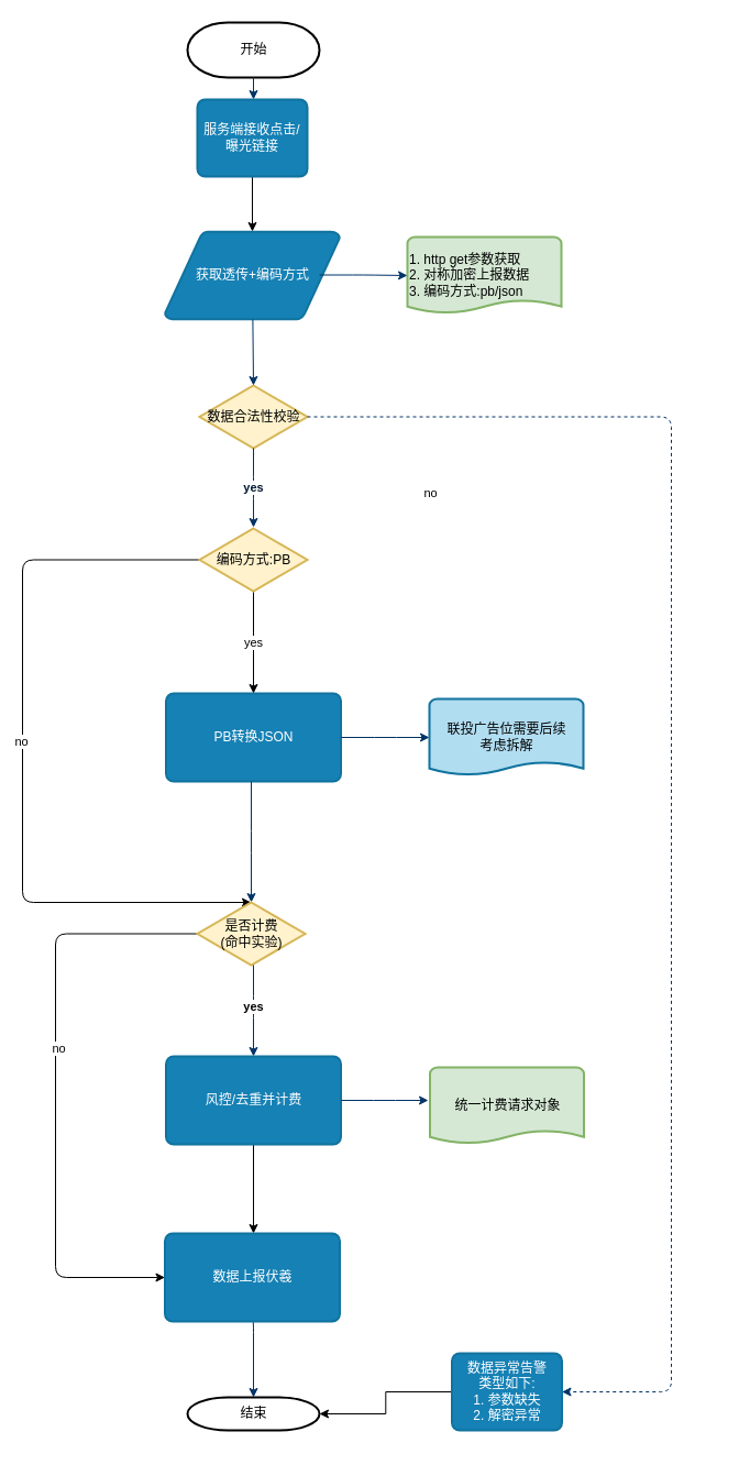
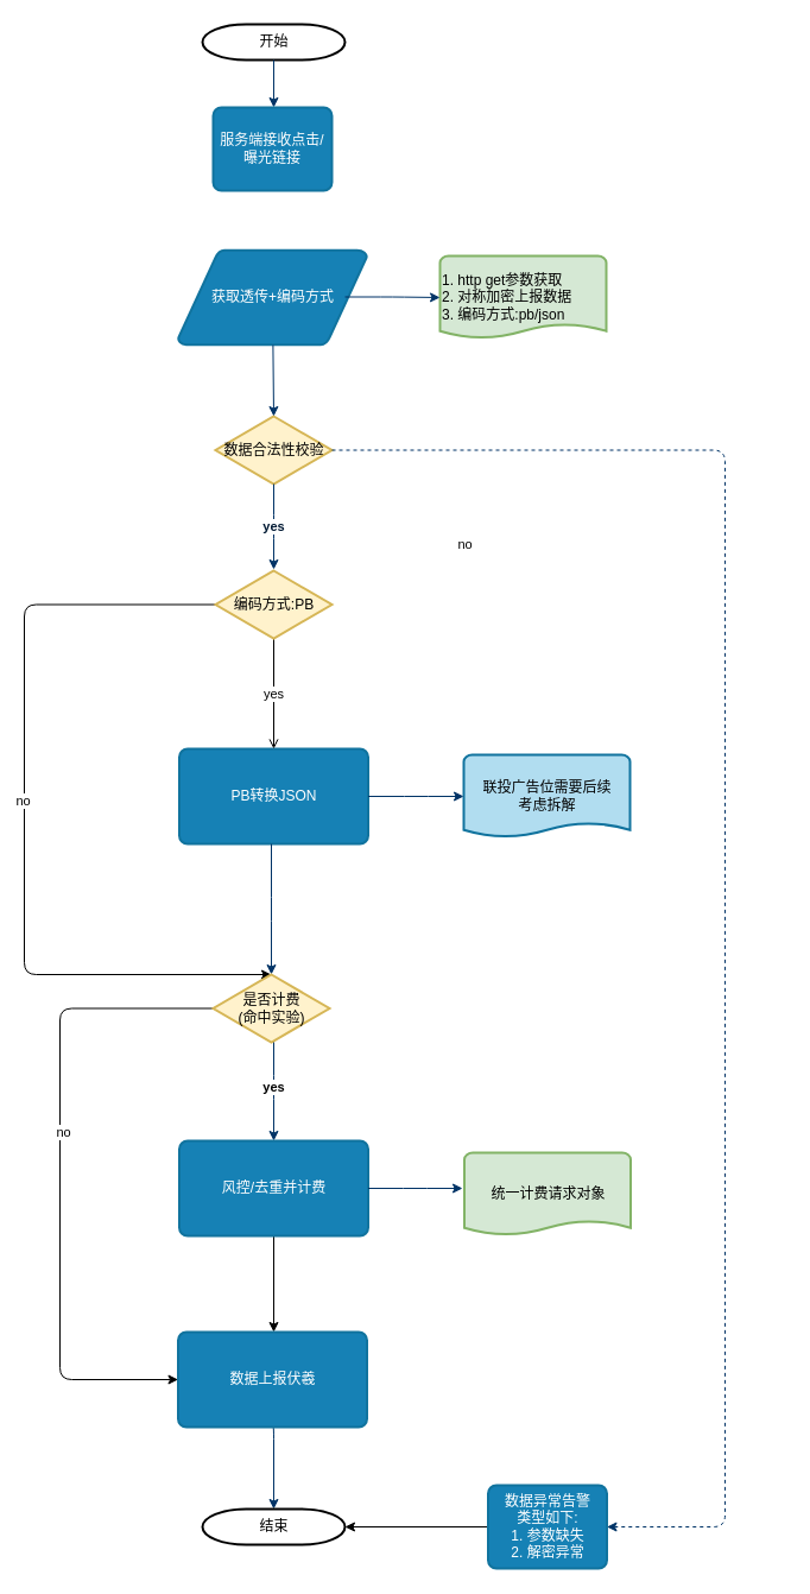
  <mxCell id="0" />
  <mxCell id="1" parent="0" />
- <mxCell id="2" value="开始" style="shape=mxgraph.flowchart.terminator;strokeWidth=2;gradientColor=none;gradientDirection=north;fontStyle=0;html=1;" parent="1" vertex="1"><mxGeometry x="170" y="20" width="120" height="50" as="geometry" /></mxCell>
+ <mxCell id="2" value="开始" style="shape=mxgraph.flowchart.terminator;strokeWidth=2;gradientColor=none;gradientDirection=north;fontStyle=0;html=1;" parent="1" vertex="1"><mxGeometry x="170" y="20" width="120" height="30" as="geometry" /></mxCell>
  <mxCell id="3" value="PB转换JSON" style="rounded=1;whiteSpace=wrap;html=1;absoluteArcSize=1;arcSize=14;strokeWidth=2;fillColor=#1681B5;fontColor=#FFFFFF;strokeColor=#10739E;" parent="1" vertex="1"><mxGeometry x="150.5" y="630" width="159" height="80" as="geometry" /></mxCell>
  <mxCell id="4" value="获取透传+编码方式" style="shape=mxgraph.flowchart.data;strokeWidth=2;gradientDirection=north;fontStyle=0;html=1;strokeColor=#10739e;fillColor=#1681B5;fontColor=#FFFFFF;" parent="1" vertex="1"><mxGeometry x="149.5" y="210" width="159" height="80" as="geometry" /></mxCell>
  <mxCell id="5" value="数据合法性校验" style="shape=mxgraph.flowchart.decision;strokeWidth=2;gradientDirection=north;fontStyle=0;html=1;strokeColor=#d6b656;fillColor=#fff2cc;" parent="1" vertex="1"><mxGeometry x="181" y="350" width="98" height="57" as="geometry" /></mxCell>
  <mxCell id="6" style="fontStyle=1;strokeColor=#003366;strokeWidth=1;html=1;" parent="1" source="2" edge="1"><mxGeometry relative="1" as="geometry"><mxPoint x="230" y="90" as="targetPoint" /></mxGeometry></mxCell>
  <mxCell id="7" style="entryX=0.5;entryY=0;entryPerimeter=0;fontStyle=1;strokeColor=#003366;strokeWidth=1;html=1;" parent="1" source="4" target="5" edge="1"><mxGeometry relative="1" as="geometry" /></mxCell>
  <mxCell id="8" value="" style="edgeStyle=elbowEdgeStyle;elbow=horizontal;exitX=1;exitY=0.5;exitPerimeter=0;fontStyle=1;strokeColor=#003366;strokeWidth=1;html=1;entryX=1;entryY=0.5;entryDx=0;entryDy=0;dashed=1;" parent="1" source="5" target="27" edge="1"><mxGeometry x="381" y="28.5" width="100" height="100" as="geometry"><mxPoint x="660" y="407" as="sourcePoint" /><mxPoint x="510" y="940" as="targetPoint" /><Array as="points"><mxPoint x="610" y="930" /><mxPoint x="640" y="920" /><mxPoint x="570" y="930" /><mxPoint x="660" y="780" /><mxPoint x="400" y="930" /><mxPoint x="630" y="780" /></Array></mxGeometry></mxCell>
  <mxCell id="9" value="no" style="edgeLabel;html=1;align=center;verticalAlign=middle;resizable=0;points=[];" vertex="1" connectable="0" parent="8"><mxGeometry relative="1" as="geometry"><mxPoint x="-220" y="-259" as="offset" /></mxGeometry></mxCell>
  <mxCell id="10" value="yes" style="edgeStyle=elbowEdgeStyle;elbow=horizontal;fontColor=#001933;fontStyle=1;strokeColor=#003366;strokeWidth=1;html=1;" parent="1" source="5" edge="1"><mxGeometry width="100" height="100" as="geometry"><mxPoint y="60" as="sourcePoint" x="-90" /><mxPoint x="230" y="479" as="targetPoint" /></mxGeometry></mxCell>
  <mxCell id="11" value="联投广告位需要后续&lt;br&gt;考虑拆解" style="shape=mxgraph.flowchart.document;strokeWidth=2;gradientDirection=north;fontStyle=0;html=1;fillColor=#b1ddf0;strokeColor=#10739e;" parent="1" vertex="1"><mxGeometry x="390" y="635" width="140" height="70" as="geometry" /></mxCell>
  <mxCell id="12" value="" style="edgeStyle=elbowEdgeStyle;elbow=horizontal;fontStyle=1;strokeColor=#003366;strokeWidth=1;html=1;exitX=1;exitY=0.5;exitDx=0;exitDy=0;" parent="1" target="11" edge="1" source="3"><mxGeometry y="160" width="100" height="100" as="geometry"><mxPoint x="330" y="670" as="sourcePoint" /><mxPoint x="10" y="120" as="targetPoint" /></mxGeometry></mxCell>
  <mxCell id="13" value="" style="edgeStyle=elbowEdgeStyle;elbow=horizontal;fontStyle=1;strokeColor=#003366;strokeWidth=1;html=1;entryX=0.5;entryY=0;entryDx=0;entryDy=0;entryPerimeter=0;" parent="1" source="3" target="34" edge="1"><mxGeometry y="200" width="100" height="100" as="geometry"><mxPoint y="260" as="sourcePoint" x="-90" /><mxPoint x="230" y="800" as="targetPoint" /></mxGeometry></mxCell>
  <mxCell id="14" value="yes" style="edgeStyle=elbowEdgeStyle;elbow=horizontal;fontStyle=1;strokeColor=#003366;strokeWidth=1;html=1;entryX=0.5;entryY=0;entryDx=0;entryDy=0;" parent="1" edge="1"><mxGeometry y="200" width="100" height="100" as="geometry"><mxPoint x="230" y="870" as="sourcePoint" /><mxPoint x="230" y="960" as="targetPoint" /></mxGeometry></mxCell>
  <mxCell id="15" value="" style="edgeStyle=elbowEdgeStyle;elbow=horizontal;exitX=0.5;exitY=1;fontStyle=1;strokeColor=#003366;strokeWidth=1;html=1;exitDx=0;exitDy=0;entryX=0.5;entryY=0;entryDx=0;entryDy=0;entryPerimeter=0;" parent="1" source="21" edge="1" target="16"><mxGeometry x="-15" y="199" width="100" height="100" as="geometry"><mxPoint x="230" y="1040" as="sourcePoint" /><mxPoint x="230" y="1120" as="targetPoint" /></mxGeometry></mxCell>
  <mxCell id="16" value="结束" style="shape=mxgraph.flowchart.terminator;strokeWidth=2;gradientColor=none;gradientDirection=north;fontStyle=0;html=1;" parent="1" vertex="1"><mxGeometry x="170" y="1270" width="120" height="30" as="geometry" /></mxCell>
  <mxCell id="17" style="edgeStyle=elbowEdgeStyle;rounded=1;orthogonalLoop=1;jettySize=auto;html=1;" edge="1" parent="1" source="18" target="21"><mxGeometry relative="1" as="geometry" /></mxCell>
  <mxCell id="18" value="风控/去重并计费" style="rounded=1;whiteSpace=wrap;html=1;absoluteArcSize=1;arcSize=14;strokeWidth=2;fillColor=#1681B5;fontColor=#FFFFFF;strokeColor=#10739E;" parent="1" vertex="1"><mxGeometry x="150.5" y="960" width="159" height="80" as="geometry" /></mxCell>
- <mxCell id="19" value="" style="edgeStyle=orthogonalEdgeStyle;rounded=0;orthogonalLoop=1;jettySize=auto;html=1;exitX=0.5;exitY=1;exitDx=0;exitDy=0;" parent="1" source="20" target="4" edge="1"><mxGeometry relative="1" as="geometry"><mxPoint x="230" y="185" as="sourcePoint" /></mxGeometry></mxCell>
  <mxCell id="20" value="&lt;span&gt;服务端接收点击/曝光链接&lt;/span&gt;" style="rounded=1;whiteSpace=wrap;html=1;absoluteArcSize=1;arcSize=14;strokeWidth=2;fillColor=#1681B5;fontColor=#FFFFFF;strokeColor=#10739E;" parent="1" vertex="1"><mxGeometry x="179" y="90" width="100" height="70" as="geometry" /></mxCell>
  <mxCell id="21" value="数据上报伏羲" style="rounded=1;whiteSpace=wrap;html=1;absoluteArcSize=1;arcSize=14;strokeWidth=2;fillColor=#1681B5;fontColor=#FFFFFF;strokeColor=#10739E;" parent="1" vertex="1"><mxGeometry x="149.5" y="1121" width="159" height="80" as="geometry" /></mxCell>
  <mxCell id="22" value="统一计费请求对象" style="shape=mxgraph.flowchart.document;strokeWidth=2;gradientDirection=north;fontStyle=0;html=1;strokeColor=#82b366;fillColor=#d5e8d4;" parent="1" vertex="1"><mxGeometry x="390.5" y="970" width="140" height="70" as="geometry" /></mxCell>
  <mxCell id="23" value="" style="edgeStyle=elbowEdgeStyle;elbow=horizontal;fontStyle=1;strokeColor=#003366;strokeWidth=1;html=1;exitX=1;exitY=0.5;exitDx=0;exitDy=0;" parent="1" edge="1" source="18"><mxGeometry x="-1" y="379.5" width="100" height="100" as="geometry"><mxPoint x="309" y="889.5" as="sourcePoint" /><mxPoint x="389" y="1000" as="targetPoint" /><Array as="points"><mxPoint x="349" y="1179.5" /></Array></mxGeometry></mxCell>
  <mxCell id="24" value="1. http get参数获取&lt;br&gt;2. 对称加密上报数据&lt;br&gt;3. 编码方式:pb/json" style="shape=mxgraph.flowchart.document;strokeWidth=2;gradientDirection=north;fontStyle=0;html=1;strokeColor=#82b366;fillColor=#d5e8d4;align=left;" vertex="1" parent="1"><mxGeometry x="370" y="215" width="140" height="70" as="geometry" /></mxCell>
  <mxCell id="25" value="" style="edgeStyle=elbowEdgeStyle;elbow=horizontal;fontStyle=1;strokeColor=#003366;strokeWidth=1;html=1;entryX=0;entryY=0.5;entryDx=0;entryDy=0;entryPerimeter=0;" edge="1" parent="1" target="24"><mxGeometry x="-20" y="-260.5" width="100" height="100" as="geometry"><mxPoint x="290" y="249.5" as="sourcePoint" /><mxPoint x="370" y="249.5" as="targetPoint" /></mxGeometry></mxCell>
  <mxCell id="26" style="edgeStyle=orthogonalEdgeStyle;rounded=0;orthogonalLoop=1;jettySize=auto;html=1;entryX=1;entryY=0.5;entryDx=0;entryDy=0;entryPerimeter=0;" edge="1" parent="1" source="27" target="16"><mxGeometry relative="1" as="geometry" /></mxCell>
- <mxCell id="27" value="数据异常告警&lt;br&gt;类型如下:&lt;br&gt;1. 参数缺失&lt;br&gt;2. 解密异常" style="rounded=1;whiteSpace=wrap;html=1;absoluteArcSize=1;arcSize=14;strokeWidth=2;fillColor=#1681B5;fontColor=#FFFFFF;strokeColor=#10739E;" vertex="1" parent="1"><mxGeometry x="410.5" y="1230" width="100" height="70" as="geometry" /></mxCell>
- <mxCell id="28" value="yes" style="edgeStyle=orthogonalEdgeStyle;rounded=0;orthogonalLoop=1;jettySize=auto;html=1;" edge="1" parent="1" source="31" target="3"><mxGeometry relative="1" as="geometry" /></mxCell>
+ <mxCell id="27" value="数据异常告警&lt;br&gt;类型如下:&lt;br&gt;1. 参数缺失&lt;br&gt;2. 解密异常" style="rounded=1;whiteSpace=wrap;html=1;absoluteArcSize=1;arcSize=14;strokeWidth=2;fillColor=#1681B5;fontColor=#FFFFFF;strokeColor=#10739E;" vertex="1" parent="1"><mxGeometry x="410.5" y="1250" width="100" height="70" as="geometry" /></mxCell>
+ <mxCell id="28" value="yes" style="edgeStyle=orthogonalEdgeStyle;rounded=0;orthogonalLoop=1;jettySize=auto;html=1;endArrow=open;" edge="1" parent="1" source="31" target="3"><mxGeometry relative="1" as="geometry" /></mxCell>
  <mxCell id="29" style="edgeStyle=elbowEdgeStyle;orthogonalLoop=1;jettySize=auto;html=1;rounded=1;entryX=0.5;entryY=0;entryDx=0;entryDy=0;entryPerimeter=0;" edge="1" parent="1" source="31" target="34"><mxGeometry relative="1" as="geometry"><mxPoint x="181" y="780" as="targetPoint" /><Array as="points"><mxPoint x="20" y="680" /></Array></mxGeometry></mxCell>
  <mxCell id="30" value="no" style="edgeLabel;html=1;align=center;verticalAlign=middle;resizable=0;points=[];" vertex="1" connectable="0" parent="29"><mxGeometry x="-0.046" y="-2" relative="1" as="geometry"><mxPoint y="1" as="offset" /></mxGeometry></mxCell>
  <mxCell id="31" value="编码方式:PB" style="shape=mxgraph.flowchart.decision;strokeWidth=2;gradientDirection=north;fontStyle=0;html=1;strokeColor=#d6b656;fillColor=#fff2cc;" vertex="1" parent="1"><mxGeometry x="181" y="480" width="98" height="57" as="geometry" /></mxCell>
  <mxCell id="32" style="edgeStyle=elbowEdgeStyle;rounded=1;orthogonalLoop=1;jettySize=auto;html=1;" edge="1" parent="1" source="34" target="21"><mxGeometry relative="1" as="geometry"><Array as="points"><mxPoint x="50" y="1000" /></Array></mxGeometry></mxCell>
  <mxCell id="33" value="no" style="edgeLabel;html=1;align=center;verticalAlign=middle;resizable=0;points=[];" vertex="1" connectable="0" parent="32"><mxGeometry x="-0.144" y="2" relative="1" as="geometry"><mxPoint y="1" as="offset" /></mxGeometry></mxCell>
  <mxCell id="34" value="是否计费&lt;br&gt;(命中实验)" style="shape=mxgraph.flowchart.decision;strokeWidth=2;gradientDirection=north;fontStyle=0;html=1;strokeColor=#d6b656;fillColor=#fff2cc;" vertex="1" parent="1"><mxGeometry x="179" y="820" width="98" height="57" as="geometry" /></mxCell>
